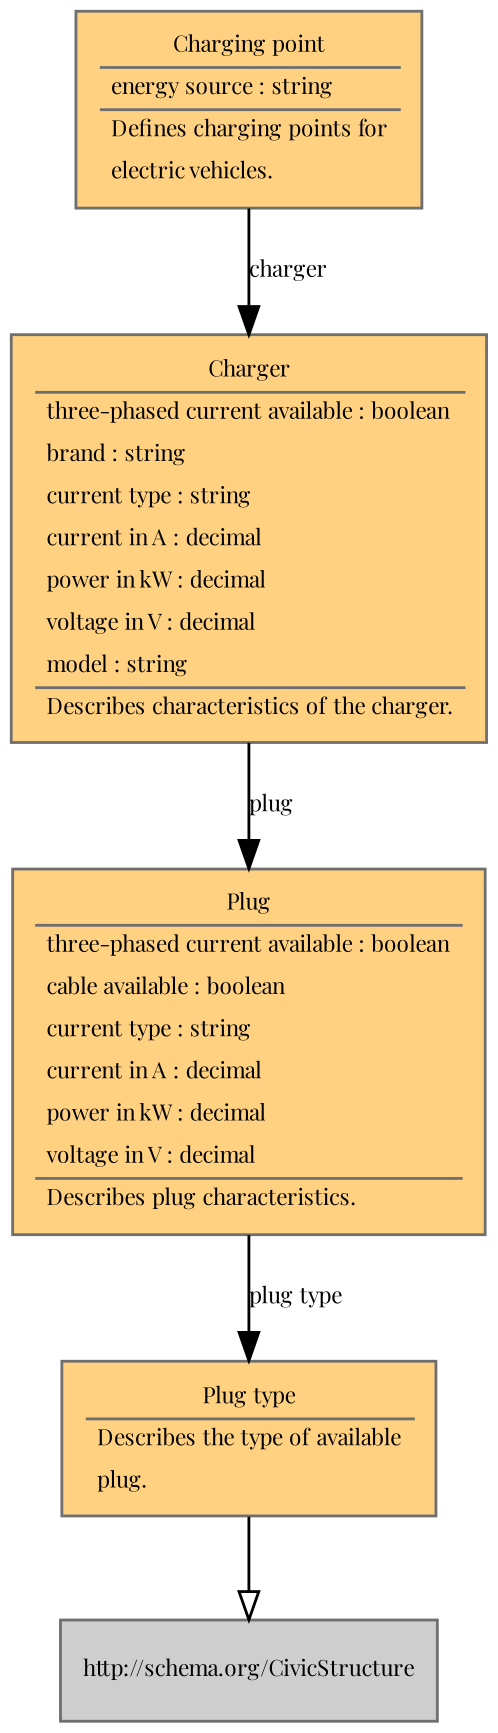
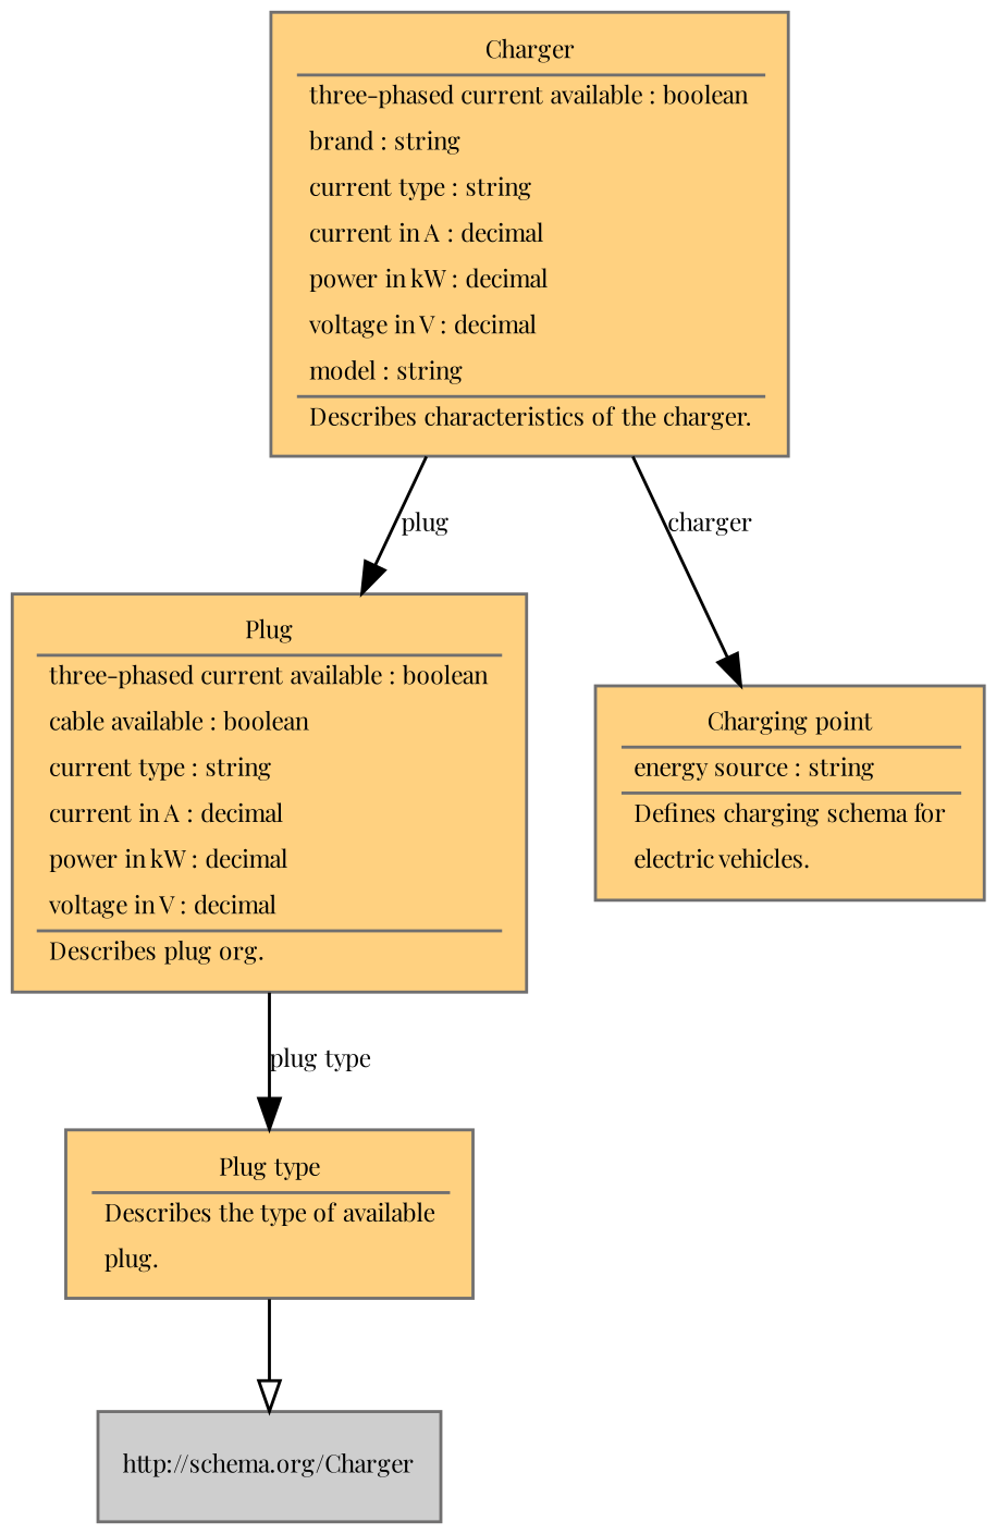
  digraph {
    fontname="Playfair Display"
    fontsize=8
    forcelabels=true
    nodesep=0.3
    rankdir=TB
    node [color="#706f6f" fillcolor="#FFD180" fontcolor="#000000" fontname="Playfair Display" fontsize=8 shape=rect style=filled]
    edge [fontname="Playfair Display" fontsize=8]
    n1 [label=<<TABLE border="0"><TR><TD ALIGN="CENTER" HREF="http://schema.mobivoc.org/Charger">Charger</TD></TR><HR/><TR><TD ALIGN="LEFT" HREF="http://schema.mobivoc.org/threePhasedCurrentAvailable">three-phased current available : boolean</TD></TR><TR><TD ALIGN="LEFT" HREF="http://schema.mobivoc.org/brand">brand : string</TD></TR><TR><TD ALIGN="LEFT" HREF="http://schema.mobivoc.org/currentType">current type : string</TD></TR><TR><TD ALIGN="LEFT" HREF="http://schema.mobivoc.org/currentInA">current in A : decimal</TD></TR><TR><TD ALIGN="LEFT" HREF="http://schema.mobivoc.org/powerInKW">power in kW : decimal</TD></TR><TR><TD ALIGN="LEFT" HREF="http://schema.mobivoc.org/voltageInV">voltage in V : decimal</TD></TR><TR><TD ALIGN="LEFT" HREF="http://schema.mobivoc.org/model">model : string</TD></TR><HR/><TR><TD ALIGN="LEFT">Describes characteristics of the charger.</TD></TR></TABLE>>]
-   n2 [label=<<TABLE border="0"><TR><TD ALIGN="CENTER" HREF="http://schema.mobivoc.org/Plug">Plug</TD></TR><HR/><TR><TD ALIGN="LEFT" HREF="http://schema.mobivoc.org/threePhasedCurrentAvailable">three-phased current available : boolean</TD></TR><TR><TD ALIGN="LEFT" HREF="http://schema.mobivoc.org/cableAvailable">cable available : boolean</TD></TR><TR><TD ALIGN="LEFT" HREF="http://schema.mobivoc.org/currentType">current type : string</TD></TR><TR><TD ALIGN="LEFT" HREF="http://schema.mobivoc.org/currentInA">current in A : decimal</TD></TR><TR><TD ALIGN="LEFT" HREF="http://schema.mobivoc.org/powerInKW">power in kW : decimal</TD></TR><TR><TD ALIGN="LEFT" HREF="http://schema.mobivoc.org/voltageInV">voltage in V : decimal</TD></TR><HR/><TR><TD ALIGN="LEFT">Describes plug characteristics.</TD></TR></TABLE>>]
+   n2 [label=<<TABLE border="0"><TR><TD ALIGN="CENTER" HREF="http://schema.mobivoc.org/Plug">Plug</TD></TR><HR/><TR><TD ALIGN="LEFT" HREF="http://schema.mobivoc.org/threePhasedCurrentAvailable">three-phased current available : boolean</TD></TR><TR><TD ALIGN="LEFT" HREF="http://schema.mobivoc.org/cableAvailable">cable available : boolean</TD></TR><TR><TD ALIGN="LEFT" HREF="http://schema.mobivoc.org/currentType">current type : string</TD></TR><TR><TD ALIGN="LEFT" HREF="http://schema.mobivoc.org/currentInA">current in A : decimal</TD></TR><TR><TD ALIGN="LEFT" HREF="http://schema.mobivoc.org/powerInKW">power in kW : decimal</TD></TR><TR><TD ALIGN="LEFT" HREF="http://schema.mobivoc.org/voltageInV">voltage in V : decimal</TD></TR><HR/><TR><TD ALIGN="LEFT">Describes plug org.</TD></TR></TABLE>>]
    n3 [label=<<TABLE border="0"><TR><TD ALIGN="CENTER" HREF="http://schema.mobivoc.org/PlugType">Plug type</TD></TR><HR/><TR><TD ALIGN="LEFT">Describes the type of available</TD></TR><TR><TD ALIGN="LEFT">plug.</TD></TR></TABLE>>]
-   "http://schema.org/CivicStructure" [fillcolor="#CECECE" fontcolor=black]
-   n5 [label=<<TABLE border="0"><TR><TD ALIGN="CENTER" HREF="http://schema.mobivoc.org/ChargingPoint">Charging point</TD></TR><HR/><TR><TD ALIGN="LEFT" HREF="http://schema.mobivoc.org/energySource">energy source : string</TD></TR><HR/><TR><TD ALIGN="LEFT">Defines charging points for</TD></TR><TR><TD ALIGN="LEFT">electric vehicles.</TD></TR></TABLE>>]
+   "http://schema.org/CivicStructure" [fillcolor="#CECECE" fontcolor=black label="http://schema.org/Charger"]
+   n5 [label=<<TABLE border="0"><TR><TD ALIGN="CENTER" HREF="http://schema.mobivoc.org/ChargingPoint">Charging point</TD></TR><HR/><TR><TD ALIGN="LEFT" HREF="http://schema.mobivoc.org/energySource">energy source : string</TD></TR><HR/><TR><TD ALIGN="LEFT">Defines charging schema for</TD></TR><TR><TD ALIGN="LEFT">electric vehicles.</TD></TR></TABLE>>]
    n1 -> n2 [label=plug]
    n2 -> n3 [label="plug type"]
    n3 -> "http://schema.org/CivicStructure" [arrowhead=empty]
-   n5 -> n1 [label=charger]
+   n1 -> n5 [label=charger]
  }
